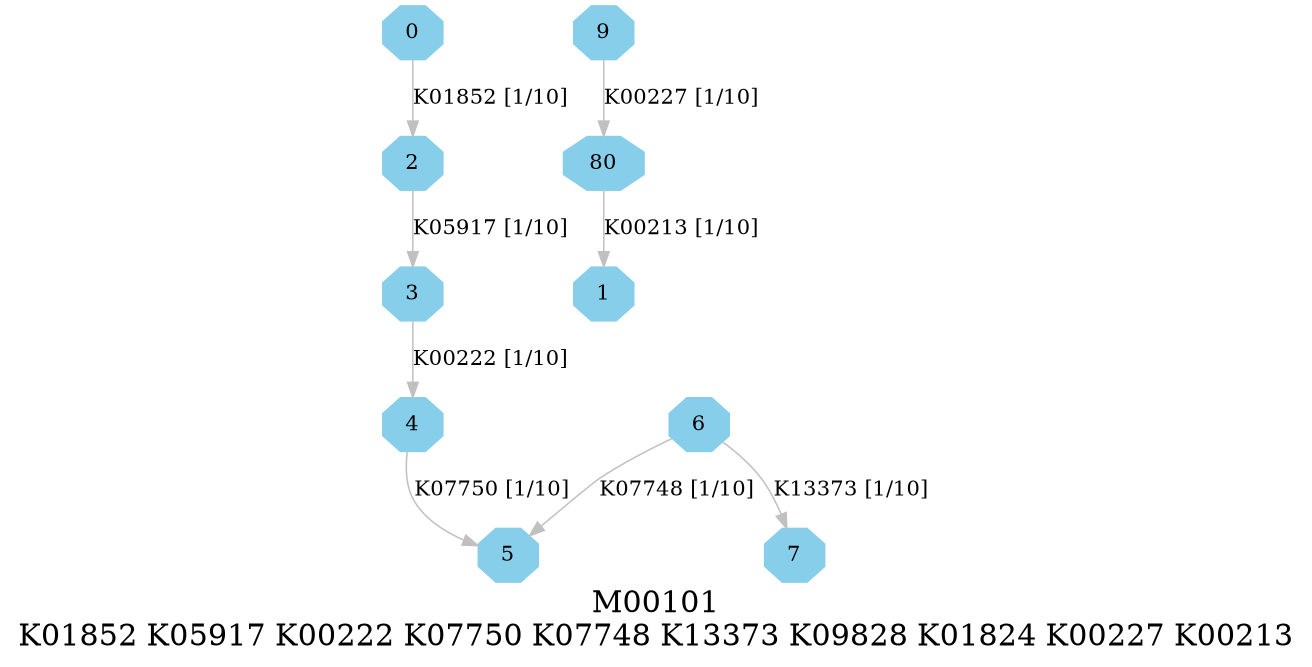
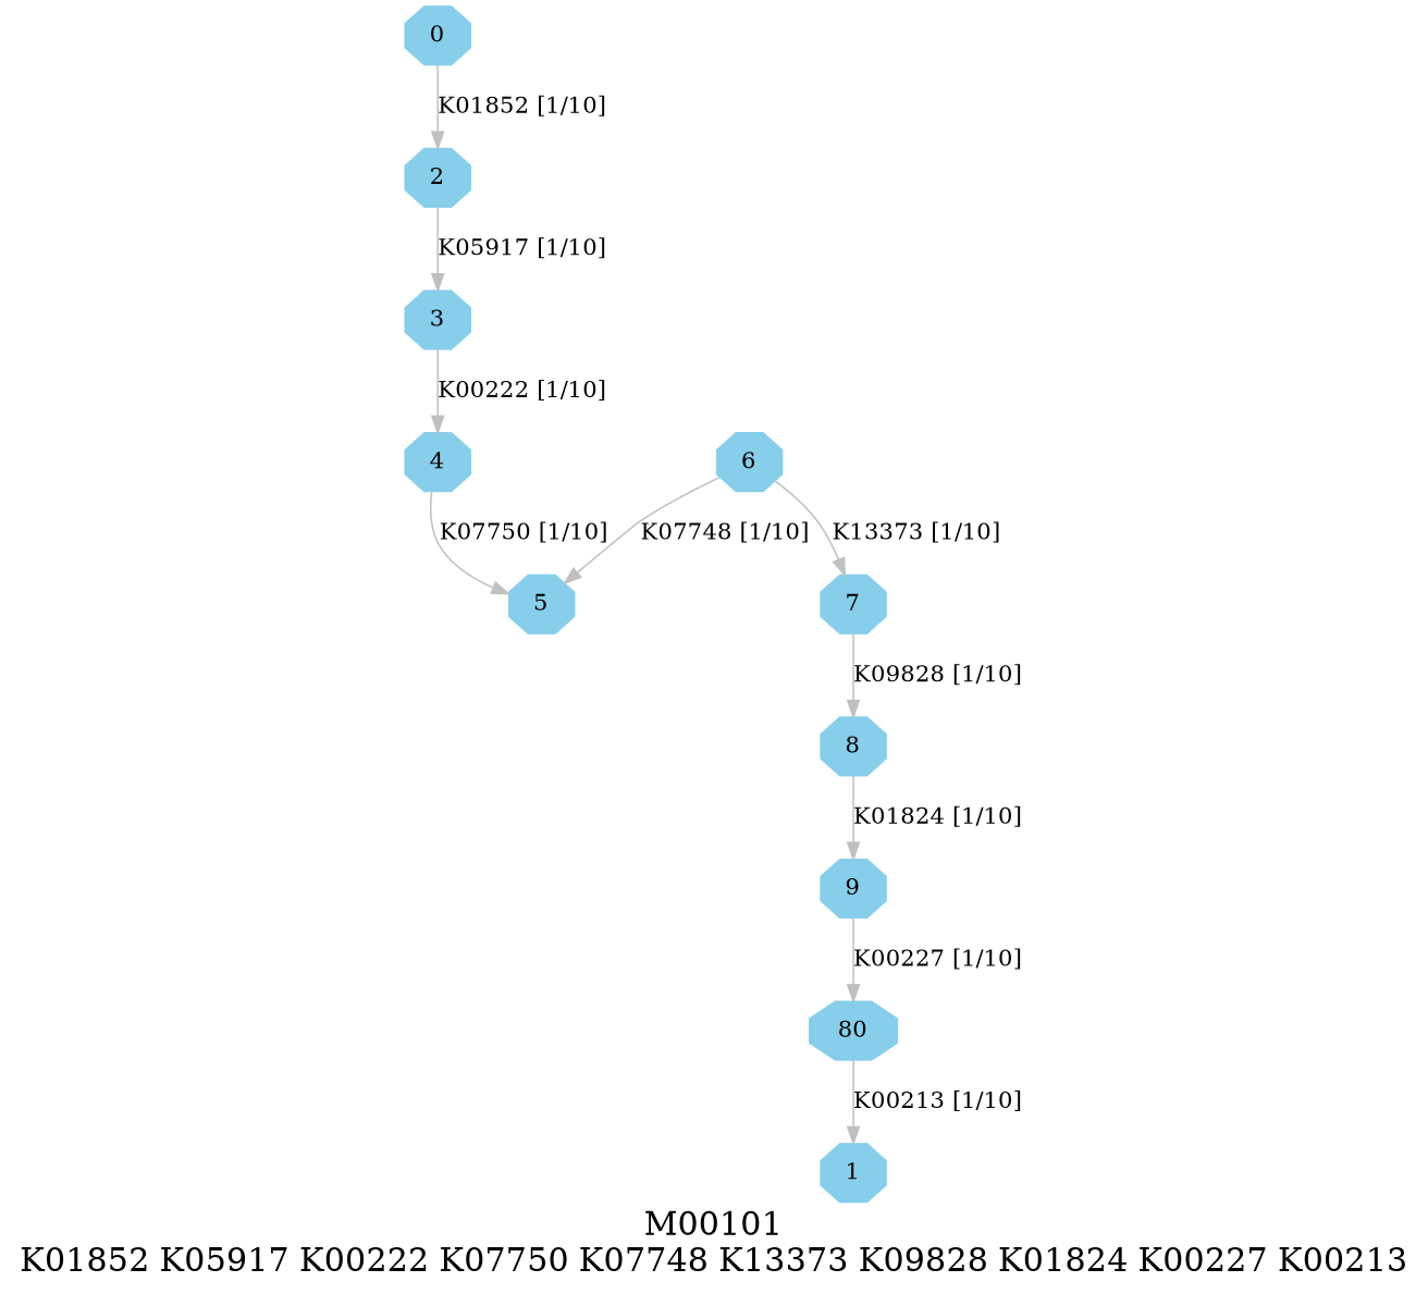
  digraph {
    fontsize=20
    label="M00101\nK01852 K05917 K00222 K07750 K07748 K13373 K09828 K01824 K00227 K00213"
    node [color=skyblue shape=octagon style=filled]
    edge [color=grey]
    0 [height=.3 width=.3]
    1 [height=.3 width=.3]
    2 [height=.3 width=.3]
    3 [height=.3 width=.3]
    4 [height=.3 width=.3]
    5 [height=.3 width=.3]
    6 [height=.3 width=.3]
    7 [height=.3 width=.3]
+   8 [height=.3 width=.3]
    9 [height=.3 width=.3]
    n11 [height=.3 label=80 width=.3]
    subgraph sub_1 {
      0
      1
      2
      3
      4
      5
      6
      7
+     8
      9
      n11
    }
    0 -> 2 [label="K01852 [1/10]"]
    2 -> 3 [label="K05917 [1/10]"]
    3 -> 4 [label="K00222 [1/10]"]
    4 -> 5 [label="K07750 [1/10]"]
    6 -> 5 [label="K07748 [1/10]"]
    6 -> 7 [label="K13373 [1/10]"]
+   7 -> 8 [label="K09828 [1/10]"]
+   8 -> 9 [label="K01824 [1/10]"]
    9 -> n11 [label="K00227 [1/10]"]
    n11 -> 1 [label="K00213 [1/10]"]
  }
